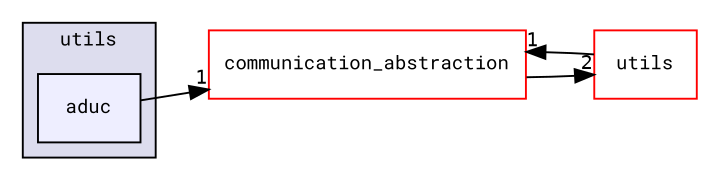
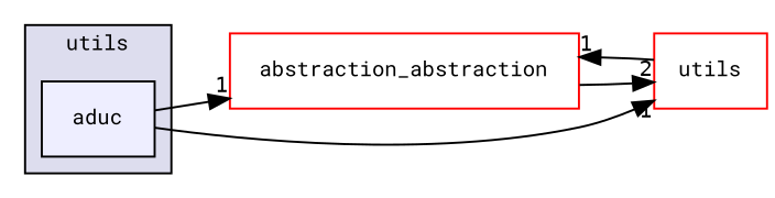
  digraph {
    compound=true
    fontname="Roboto Mono"
    rankdir=LR
    node [fillcolor=white fontname="Roboto Mono" fontsize=10 shape=box style=filled color=red]
    edge [fontname="Roboto Mono" headlabel=1 labeldistance=1.5 labelfontname=Helvetica labelfontsize=10]
    n1 [fillcolor="#eeeeff" label=aduc pencolor=black color=""]
-   n2 [label=communication_abstraction]
+   n2 [label=abstraction_abstraction]
    n3 [label=utils]
    subgraph cluster_1 {
      bgcolor="#ddddee"
      fontsize=10
      label=utils
      pencolor=black
      n1
    }
    n1 -> n2
+   n1 -> n3
    n2 -> n3 [headlabel=2]
    n3 -> n2
  }
